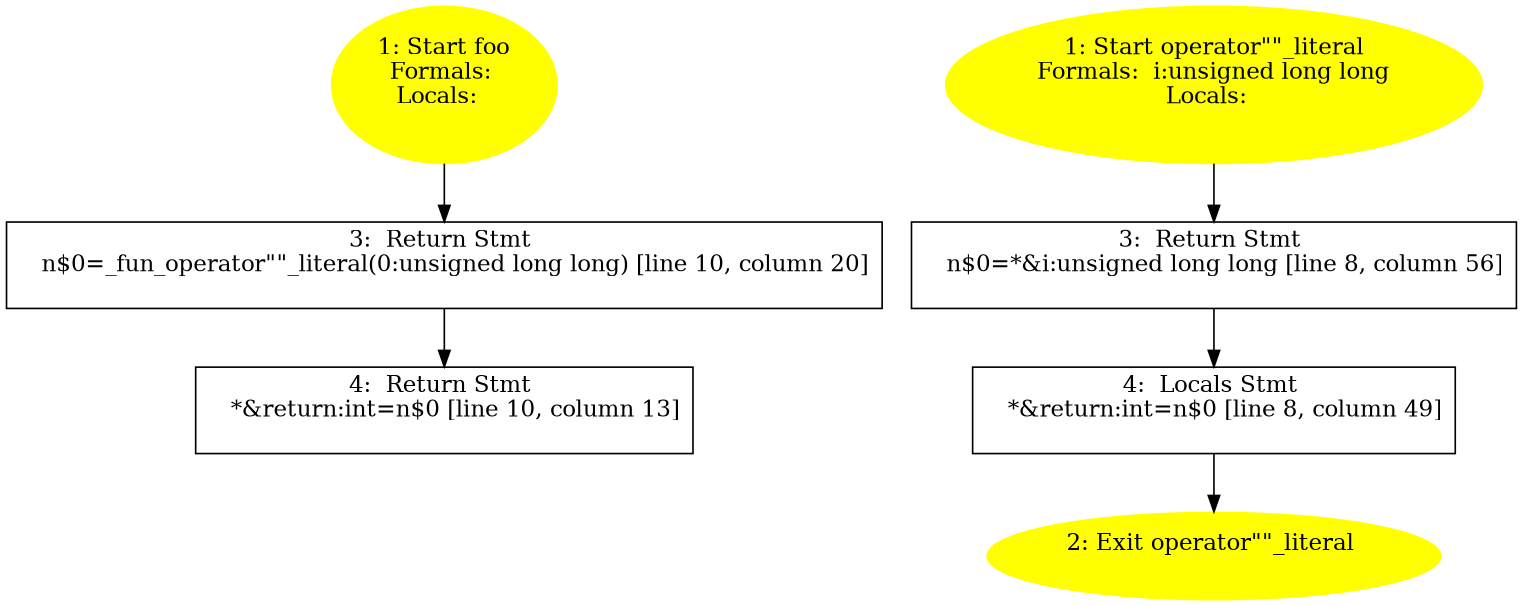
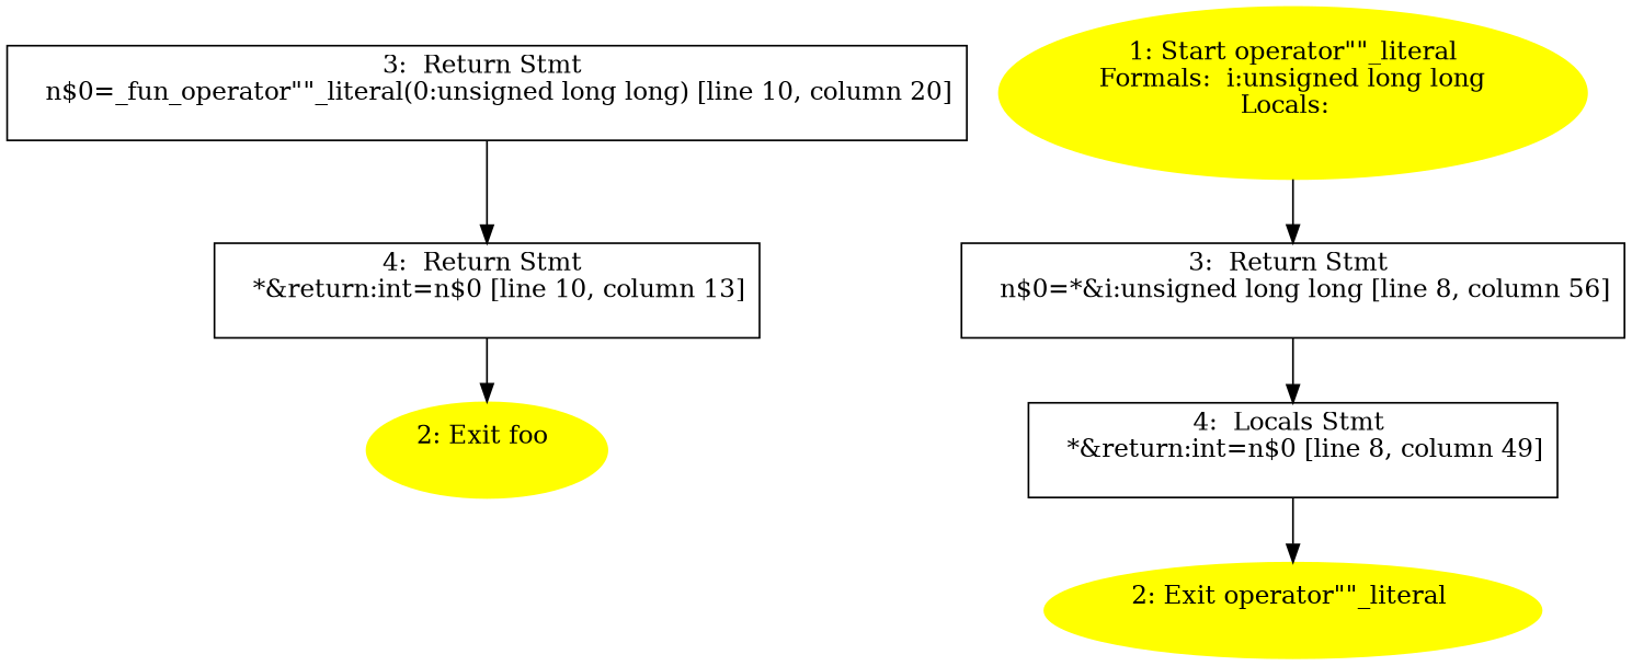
  digraph {
-   n1 [color=yellow label="1: Start foo\nFormals: \nLocals:  \n  " style=filled]
    n2 [label="3:  Return Stmt \n   n$0=_fun_operator\"\"_literal(0:unsigned long long) [line 10, column 20]\n " shape=box]
    n3 [label="4:  Return Stmt \n   *&return:int=n$0 [line 10, column 13]\n " shape=box]
+   n4 [color=yellow label="2: Exit foo \n  " style=filled]
    n5 [color=yellow label="1: Start operator\"\"_literal\nFormals:  i:unsigned long long\nLocals:  \n  " style=filled]
    n6 [label="3:  Return Stmt \n   n$0=*&i:unsigned long long [line 8, column 56]\n " shape=box]
    n7 [label="4:  Locals Stmt \n   *&return:int=n$0 [line 8, column 49]\n " shape=box]
    n8 [color=yellow label="2: Exit operator\"\"_literal \n  " style=filled]
-   n1 -> n2
    n2 -> n3
+   n3 -> n4
    n5 -> n6
    n6 -> n7
    n7 -> n8
  }
